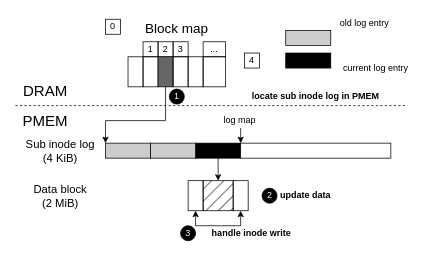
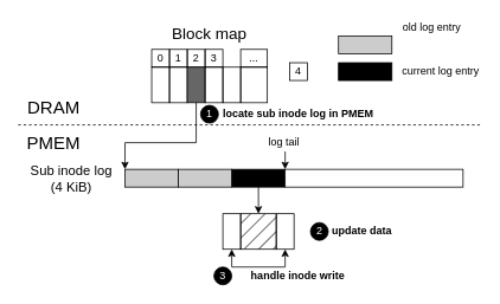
  <mxCell id="0" />
  <mxCell id="1" parent="0" />
  <mxCell id="2" value="" style="endArrow=none;dashed=1;html=1;rounded=0;" edge="1" parent="1"><mxGeometry width="50" height="50" relative="1" as="geometry"><mxPoint y="140" as="sourcePoint" x="20" /><mxPoint x="540" y="140" as="targetPoint" /></mxGeometry></mxCell>
  <mxCell id="3" value="&lt;font style=&quot;font-size: 20px;&quot;&gt;DRAM&lt;/font&gt;" style="rounded=0;whiteSpace=wrap;html=1;fillColor=none;strokeColor=none;" vertex="1" parent="1"><mxGeometry y="100" width="80" height="40" as="geometry" x="20" /></mxCell>
  <mxCell id="4" value="&lt;font style=&quot;font-size: 20px;&quot;&gt;PMEM&lt;/font&gt;" style="rounded=0;whiteSpace=wrap;html=1;fillColor=none;strokeColor=none;" vertex="1" parent="1"><mxGeometry y="140" width="80" height="40" as="geometry" x="20" /></mxCell>
- <mxCell id="5" value="0" style="rounded=0;whiteSpace=wrap;html=1;fillColor=none;" vertex="1" parent="1"><mxGeometry x="140" y="25" width="20" height="20" as="geometry" /></mxCell>
+ <mxCell id="5" value="0" style="rounded=0;whiteSpace=wrap;html=1;fillColor=none;" vertex="1" parent="1"><mxGeometry x="170" y="55" width="20" height="20" as="geometry" /></mxCell>
  <mxCell id="6" value="1" style="rounded=0;whiteSpace=wrap;html=1;fillColor=none;" vertex="1" parent="1"><mxGeometry x="190" y="55" width="20" height="20" as="geometry" /></mxCell>
  <mxCell id="7" value="2" style="rounded=0;whiteSpace=wrap;html=1;fillColor=none;" vertex="1" parent="1"><mxGeometry x="210" y="55" width="20" height="20" as="geometry" /></mxCell>
  <mxCell id="8" value="3" style="rounded=0;whiteSpace=wrap;html=1;fillColor=none;" vertex="1" parent="1"><mxGeometry x="230" y="55" width="20" height="20" as="geometry" /></mxCell>
  <mxCell id="9" value="4" style="rounded=0;whiteSpace=wrap;html=1;fillColor=none;" vertex="1" parent="1"><mxGeometry x="325" y="70" width="20" height="20" as="geometry" /></mxCell>
  <mxCell id="10" value="..." style="rounded=0;whiteSpace=wrap;html=1;fillColor=none;" vertex="1" parent="1"><mxGeometry x="270" y="55" width="30" height="20" as="geometry" /></mxCell>
  <mxCell id="11" value="" style="rounded=0;whiteSpace=wrap;html=1;fillColor=none;" vertex="1" parent="1"><mxGeometry x="170" y="75" width="20" height="40" as="geometry" /></mxCell>
  <mxCell id="12" value="" style="rounded=0;whiteSpace=wrap;html=1;fillColor=none;" vertex="1" parent="1"><mxGeometry x="190" y="75" width="20" height="40" as="geometry" /></mxCell>
  <mxCell id="13" value="" style="rounded=0;whiteSpace=wrap;html=1;fillColor=#666666;" vertex="1" parent="1"><mxGeometry x="210" y="75" width="20" height="40" as="geometry" /></mxCell>
  <mxCell id="14" value="" style="rounded=0;whiteSpace=wrap;html=1;fillColor=none;" vertex="1" parent="1"><mxGeometry x="230" y="75" width="20" height="40" as="geometry" /></mxCell>
  <mxCell id="15" value="" style="rounded=0;whiteSpace=wrap;html=1;fillColor=none;" vertex="1" parent="1"><mxGeometry x="250" y="75" width="20" height="40" as="geometry" /></mxCell>
  <mxCell id="16" value="" style="rounded=0;whiteSpace=wrap;html=1;fillColor=none;" vertex="1" parent="1"><mxGeometry x="270" y="75" width="30" height="40" as="geometry" /></mxCell>
  <mxCell id="17" value="" style="rounded=0;whiteSpace=wrap;html=1;fillColor=#CCCCCC;" vertex="1" parent="1"><mxGeometry x="140" y="190" width="60" height="20" as="geometry" /></mxCell>
  <mxCell id="18" value="" style="rounded=0;whiteSpace=wrap;html=1;fillColor=#000000;" vertex="1" parent="1"><mxGeometry x="260" y="190" width="60" height="20" as="geometry" /></mxCell>
  <mxCell id="19" value="" style="rounded=0;whiteSpace=wrap;html=1;" vertex="1" parent="1"><mxGeometry x="320" y="190" width="200" height="20" as="geometry" /></mxCell>
  <mxCell id="20" value="&lt;font style=&quot;font-size: 15px;&quot;&gt;Sub inode log&lt;/font&gt;&lt;div&gt;&lt;font style=&quot;font-size: 15px;&quot;&gt;(4 KiB)&lt;/font&gt;&lt;/div&gt;" style="rounded=0;whiteSpace=wrap;html=1;fillColor=none;strokeColor=none;" vertex="1" parent="1"><mxGeometry y="177.5" width="120" height="45" as="geometry" x="20" /></mxCell>
  <mxCell id="21" style="edgeStyle=orthogonalEdgeStyle;rounded=0;orthogonalLoop=1;jettySize=auto;html=1;exitX=0.5;exitY=1;exitDx=0;exitDy=0;entryX=1;entryY=0;entryDx=0;entryDy=0;" edge="1" parent="1" target="18"><mxGeometry relative="1" as="geometry"><mxPoint x="320" y="170" as="sourcePoint" /></mxGeometry></mxCell>
- <mxCell id="22" value="&lt;font style=&quot;font-size: 12px;&quot;&gt;log map&lt;/font&gt;" style="rounded=0;whiteSpace=wrap;html=1;fillColor=none;strokeColor=none;" vertex="1" parent="1"><mxGeometry x="294" y="150" width="50" height="20" as="geometry" /></mxCell>
+ <mxCell id="22" value="&lt;font style=&quot;font-size: 12px;&quot;&gt;log tail&lt;/font&gt;" style="rounded=0;whiteSpace=wrap;html=1;fillColor=none;strokeColor=none;" vertex="1" parent="1"><mxGeometry x="294" y="150" width="50" height="20" as="geometry" /></mxCell>
  <mxCell id="23" value="&lt;font style=&quot;font-size: 18px;&quot;&gt;Block map&lt;/font&gt;" style="rounded=0;whiteSpace=wrap;html=1;fillColor=none;strokeColor=none;" vertex="1" parent="1"><mxGeometry x="170" width="130" height="35" as="geometry" y="20" /></mxCell>
- <mxCell id="24" value="&lt;font style=&quot;font-size: 15px;&quot;&gt;Data block&lt;/font&gt;&lt;div&gt;&lt;font style=&quot;font-size: 15px;&quot;&gt;(2 MiB)&lt;/font&gt;&lt;/div&gt;" style="rounded=0;whiteSpace=wrap;html=1;fillColor=none;strokeColor=none;" vertex="1" parent="1"><mxGeometry x="35" y="240" width="90" height="40" as="geometry" /></mxCell>
  <mxCell id="25" value="&lt;font color=&quot;#ffffff&quot;&gt;1&lt;/font&gt;" style="ellipse;whiteSpace=wrap;html=1;aspect=fixed;fillColor=#000000;" vertex="1" parent="1"><mxGeometry x="225" y="118" width="20" height="20" as="geometry" /></mxCell>
  <mxCell id="26" value="&lt;font color=&quot;#ffffff&quot;&gt;2&lt;/font&gt;" style="ellipse;whiteSpace=wrap;html=1;aspect=fixed;fillColor=#000000;" vertex="1" parent="1"><mxGeometry x="348.5" y="250" width="20" height="20" as="geometry" /></mxCell>
- <mxCell id="27" value="&lt;font style=&quot;font-size: 12px;&quot;&gt;&lt;b&gt;locate sub inode log in PMEM&lt;/b&gt;&lt;/font&gt;" style="rounded=0;whiteSpace=wrap;html=1;fillColor=none;strokeColor=none;" vertex="1" parent="1"><mxGeometry x="330" y="119" width="180" height="18" as="geometry" /></mxCell>
+ <mxCell id="27" value="&lt;font style=&quot;font-size: 12px;&quot;&gt;&lt;b&gt;locate sub inode log in PMEM&lt;/b&gt;&lt;/font&gt;" style="rounded=0;whiteSpace=wrap;html=1;fillColor=none;strokeColor=none;" vertex="1" parent="1"><mxGeometry x="245" y="119" width="180" height="18" as="geometry" /></mxCell>
  <mxCell id="28" value="&lt;b&gt;update data&lt;/b&gt;" style="rounded=0;whiteSpace=wrap;html=1;fillColor=none;strokeColor=none;" vertex="1" parent="1"><mxGeometry x="367" y="251" width="78.5" height="18" as="geometry" /></mxCell>
  <mxCell id="29" value="" style="rounded=0;whiteSpace=wrap;html=1;fillColor=#CCCCCC;" vertex="1" parent="1"><mxGeometry x="200" y="190" width="60" height="20" as="geometry" /></mxCell>
  <mxCell id="30" value="" style="endArrow=classic;html=1;rounded=0;entryX=0;entryY=0;entryDx=0;entryDy=0;" edge="1" parent="1" target="17"><mxGeometry width="50" height="50" relative="1" as="geometry"><mxPoint x="140" y="160" as="sourcePoint" /><mxPoint x="220" y="380" as="targetPoint" /></mxGeometry></mxCell>
  <mxCell id="31" value="" style="endArrow=none;html=1;rounded=0;" edge="1" parent="1"><mxGeometry width="50" height="50" relative="1" as="geometry"><mxPoint x="140" y="160" as="sourcePoint" /><mxPoint x="220" y="160" as="targetPoint" /></mxGeometry></mxCell>
  <mxCell id="32" value="" style="endArrow=none;html=1;rounded=0;exitX=0.5;exitY=1;exitDx=0;exitDy=0;" edge="1" parent="1" source="13"><mxGeometry width="50" height="50" relative="1" as="geometry"><mxPoint x="420" y="490" as="sourcePoint" /><mxPoint x="220" y="160" as="targetPoint" /></mxGeometry></mxCell>
  <mxCell id="33" value="" style="endArrow=classic;html=1;rounded=0;exitX=0.5;exitY=1;exitDx=0;exitDy=0;entryX=0.375;entryY=0;entryDx=0;entryDy=0;entryPerimeter=0;" edge="1" parent="1" source="18"><mxGeometry width="50" height="50" relative="1" as="geometry"><mxPoint x="420" y="490" as="sourcePoint" /><mxPoint x="290" y="240" as="targetPoint" /></mxGeometry></mxCell>
  <mxCell id="34" value="" style="rounded=0;whiteSpace=wrap;html=1;fillColor=#CCCCCC;" vertex="1" parent="1"><mxGeometry x="380" y="40" width="60" height="20" as="geometry" /></mxCell>
  <mxCell id="35" value="" style="rounded=0;whiteSpace=wrap;html=1;fillColor=#000000;" vertex="1" parent="1"><mxGeometry x="380" y="70" width="60" height="20" as="geometry" /></mxCell>
  <mxCell id="36" value="&lt;font style=&quot;font-size: 12px;&quot;&gt;old log entry&lt;/font&gt;" style="rounded=0;whiteSpace=wrap;html=1;fillColor=none;strokeColor=none;" vertex="1" parent="1"><mxGeometry x="450" y="20" width="70" height="20" as="geometry" /></mxCell>
- <mxCell id="37" value="&lt;font style=&quot;font-size: 12px;&quot;&gt;current log entry&lt;/font&gt;" style="rounded=0;whiteSpace=wrap;html=1;fillColor=none;strokeColor=none;" vertex="1" parent="1"><mxGeometry x="455" y="80" width="90" height="20" as="geometry" /></mxCell>
+ <mxCell id="37" value="&lt;font style=&quot;font-size: 12px;&quot;&gt;current log entry&lt;/font&gt;" style="rounded=0;whiteSpace=wrap;html=1;fillColor=none;strokeColor=none;" vertex="1" parent="1"><mxGeometry x="450" y="70" width="90" height="20" as="geometry" /></mxCell>
  <mxCell id="38" value="" style="rounded=0;whiteSpace=wrap;html=1;fillStyle=hatch;fillColor=#000000;" vertex="1" parent="1"><mxGeometry x="270" y="240" width="40" height="40" as="geometry" /></mxCell>
  <mxCell id="39" value="" style="rounded=0;whiteSpace=wrap;html=1;fillColor=none;" vertex="1" parent="1"><mxGeometry x="250" y="240" width="20" height="40" as="geometry" /></mxCell>
  <mxCell id="40" value="" style="rounded=0;whiteSpace=wrap;html=1;fillColor=none;" vertex="1" parent="1"><mxGeometry x="310" y="240" width="20" height="40" as="geometry" /></mxCell>
  <mxCell id="41" value="" style="endArrow=classic;html=1;rounded=0;entryX=0.5;entryY=1;entryDx=0;entryDy=0;" edge="1" parent="1" target="39"><mxGeometry width="50" height="50" relative="1" as="geometry"><mxPoint x="260" y="300" as="sourcePoint" /><mxPoint x="470" y="380" as="targetPoint" /></mxGeometry></mxCell>
  <mxCell id="42" value="" style="endArrow=classic;html=1;rounded=0;entryX=0.5;entryY=1;entryDx=0;entryDy=0;" edge="1" parent="1" target="40"><mxGeometry width="50" height="50" relative="1" as="geometry"><mxPoint x="320" y="300" as="sourcePoint" /><mxPoint x="470" y="380" as="targetPoint" /></mxGeometry></mxCell>
  <mxCell id="43" value="" style="endArrow=none;html=1;rounded=0;" edge="1" parent="1"><mxGeometry width="50" height="50" relative="1" as="geometry"><mxPoint x="260" y="300" as="sourcePoint" /><mxPoint x="320" y="300" as="targetPoint" /></mxGeometry></mxCell>
  <mxCell id="44" value="&lt;font color=&quot;#ffffff&quot;&gt;3&lt;/font&gt;" style="ellipse;whiteSpace=wrap;html=1;aspect=fixed;fillColor=#000000;" vertex="1" parent="1"><mxGeometry x="240" y="300" width="20" height="20" as="geometry" /></mxCell>
  <mxCell id="45" value="&lt;b&gt;handle inode write&lt;/b&gt;" style="rounded=0;whiteSpace=wrap;html=1;fillColor=none;strokeColor=none;" vertex="1" parent="1"><mxGeometry x="265.38" y="301" width="139.25" height="18" as="geometry" /></mxCell>
